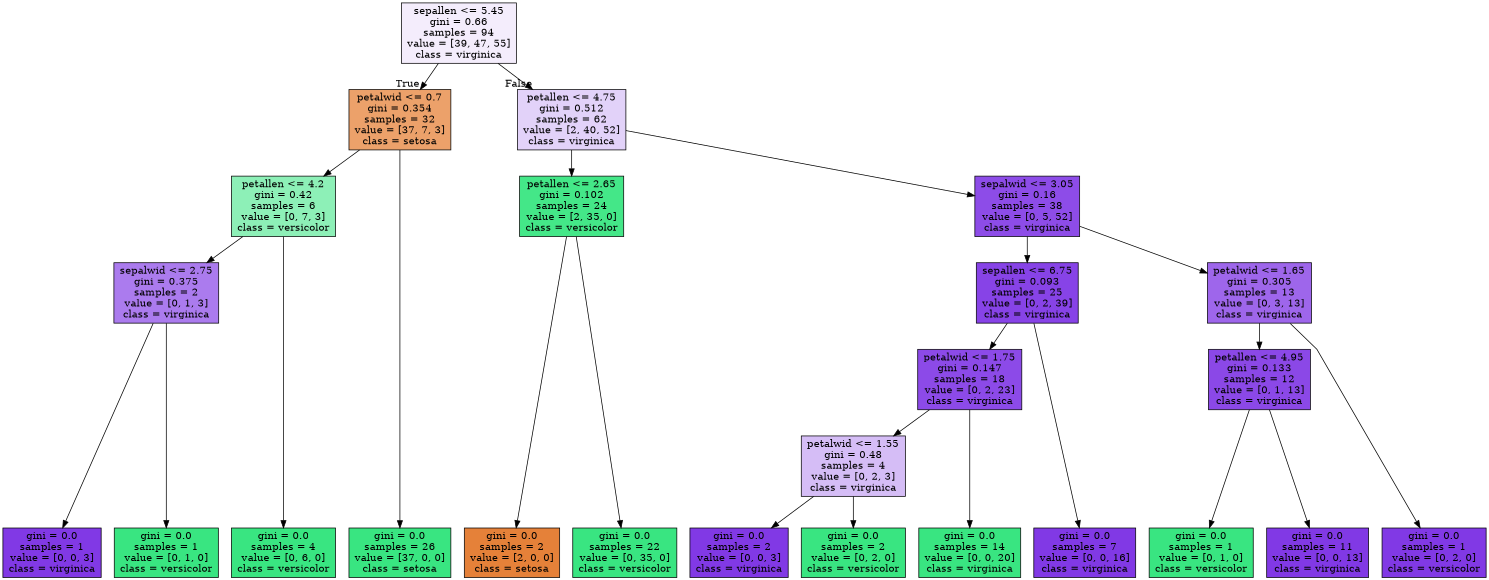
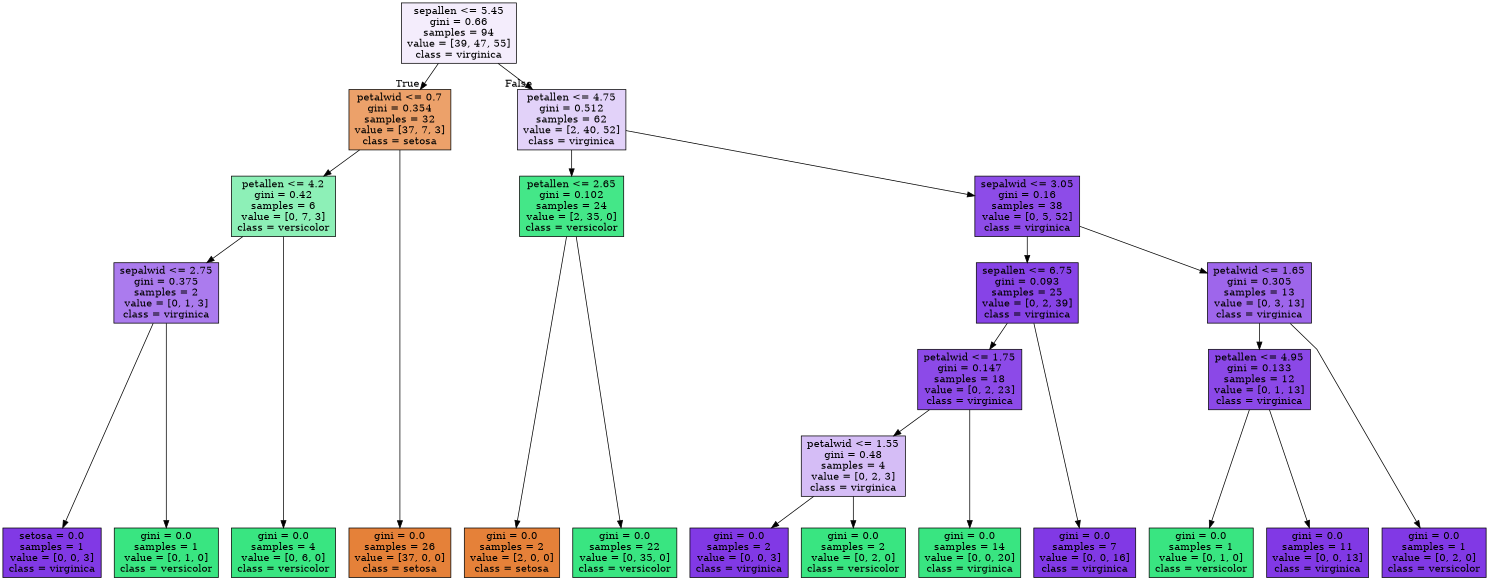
  digraph {
    ranksep=equally
    splines=polyline
    node [color=black fillcolor="#39e581ff" shape=box style=filled]
    n1 [fillcolor="#8139e516" label="sepallen <= 5.45\ngini = 0.66\nsamples = 94\nvalue = [39, 47, 55]\nclass = virginica"]
    n2 [fillcolor="#e58139bf" label="petalwid <= 0.7\ngini = 0.354\nsamples = 32\nvalue = [37, 7, 3]\nclass = setosa"]
    n3 [fillcolor="#8139e539" label="petallen <= 4.75\ngini = 0.512\nsamples = 62\nvalue = [2, 40, 52]\nclass = virginica"]
    n4 [fillcolor="#39e58192" label="petallen <= 4.2\ngini = 0.42\nsamples = 6\nvalue = [0, 7, 3]\nclass = versicolor"]
    n5 [fillcolor="#39e581f0" label="petallen <= 2.65\ngini = 0.102\nsamples = 24\nvalue = [2, 35, 0]\nclass = versicolor"]
    n6 [fillcolor="#8139e5e6" label="sepalwid <= 3.05\ngini = 0.16\nsamples = 38\nvalue = [0, 5, 52]\nclass = virginica"]
    n7 [fillcolor="#8139e5aa" label="sepalwid <= 2.75\ngini = 0.375\nsamples = 2\nvalue = [0, 1, 3]\nclass = virginica"]
    n8 [fillcolor="#8139e5f2" label="sepallen <= 6.75\ngini = 0.093\nsamples = 25\nvalue = [0, 2, 39]\nclass = virginica"]
    n9 [fillcolor="#8139e5c4" label="petalwid <= 1.65\ngini = 0.305\nsamples = 13\nvalue = [0, 3, 13]\nclass = virginica"]
    n10 [fillcolor="#8139e5e9" label="petalwid <= 1.75\ngini = 0.147\nsamples = 18\nvalue = [0, 2, 23]\nclass = virginica"]
    n11 [fillcolor="#8139e5eb" label="petallen <= 4.95\ngini = 0.133\nsamples = 12\nvalue = [0, 1, 13]\nclass = virginica"]
    n12 [fillcolor="#8139e555" label="petalwid <= 1.55\ngini = 0.48\nsamples = 4\nvalue = [0, 2, 3]\nclass = virginica"]
-   n13 [label="gini = 0.0\nsamples = 26\nvalue = [37, 0, 0]\nclass = setosa"]
+   n13 [fillcolor="#e58139ff" label="gini = 0.0\nsamples = 26\nvalue = [37, 0, 0]\nclass = setosa"]
    n14 [label="gini = 0.0\nsamples = 4\nvalue = [0, 6, 0]\nclass = versicolor"]
-   n15 [fillcolor="#8139e5ff" label="gini = 0.0\nsamples = 1\nvalue = [0, 0, 3]\nclass = virginica"]
+   n15 [fillcolor="#8139e5ff" label="setosa = 0.0\nsamples = 1\nvalue = [0, 0, 3]\nclass = virginica"]
    n16 [label="gini = 0.0\nsamples = 1\nvalue = [0, 1, 0]\nclass = versicolor"]
    n17 [fillcolor="#e58139ff" label="gini = 0.0\nsamples = 2\nvalue = [2, 0, 0]\nclass = setosa"]
    n18 [label="gini = 0.0\nsamples = 22\nvalue = [0, 35, 0]\nclass = versicolor"]
    n19 [fillcolor="#8139e5ff" label="gini = 0.0\nsamples = 2\nvalue = [0, 0, 3]\nclass = virginica"]
    n20 [label="gini = 0.0\nsamples = 2\nvalue = [0, 2, 0]\nclass = versicolor"]
    n21 [label="gini = 0.0\nsamples = 14\nvalue = [0, 0, 20]\nclass = virginica"]
    n22 [fillcolor="#8139e5ff" label="gini = 0.0\nsamples = 7\nvalue = [0, 0, 16]\nclass = virginica"]
    n23 [fillcolor="#8139e5ff" label="gini = 0.0\nsamples = 1\nvalue = [0, 2, 0]\nclass = versicolor"]
    n24 [label="gini = 0.0\nsamples = 1\nvalue = [0, 1, 0]\nclass = versicolor"]
    n25 [fillcolor="#8139e5ff" label="gini = 0.0\nsamples = 11\nvalue = [0, 0, 13]\nclass = virginica"]
    subgraph sub_1 {
      rank=same
      n1
    }
    subgraph sub_2 {
      rank=same
      n2
      n3
    }
    subgraph sub_3 {
      rank=same
      n4
      n5
      n6
    }
    subgraph sub_4 {
      rank=same
      n7
      n8
      n9
    }
    subgraph sub_5 {
      rank=same
      n10
      n11
    }
    subgraph sub_6 {
      rank=same
      n12
    }
    subgraph sub_7 {
      rank=same
      n13
      n14
      n15
      n16
      n17
      n18
      n19
      n20
      n21
      n22
      n23
      n24
      n25
    }
    n1 -> n2 [headlabel=True labelangle=45 labeldistance=2.5]
    n1 -> n3 [headlabel=False labelangle=-45 labeldistance=2.5]
    n2 -> n4
    n2 -> n13
    n3 -> n5
    n3 -> n6
    n4 -> n7
    n4 -> n14
    n5 -> n17
    n5 -> n18
    n6 -> n8
    n6 -> n9
    n7 -> n15
    n7 -> n16
    n8 -> n10
    n8 -> n22
    n9 -> n11
    n9 -> n23
    n10 -> n12
    n10 -> n21
    n11 -> n24
    n11 -> n25
    n12 -> n19
    n12 -> n20
  }
